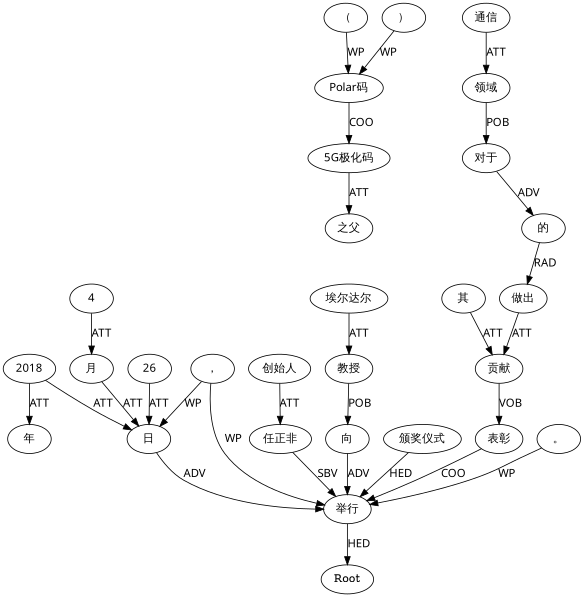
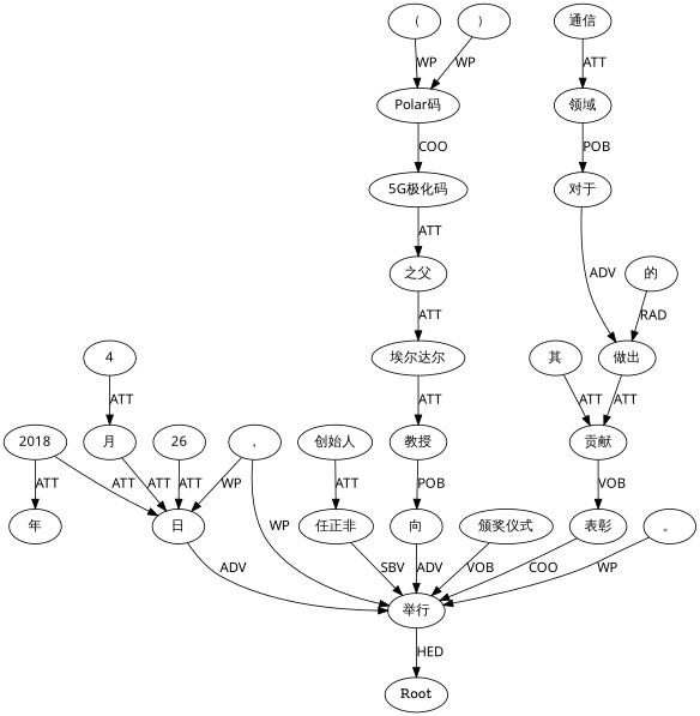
  digraph {
    node [fontname=SimHei]
    edge [fontname=SimHei]
    2018
    "年"
    "日"
    "举行"
    n5 [label=4]
    "月"
    26
    Root [fontname=""]
    "，"
    "创始人"
    "任正非"
    "向"
    "5G极化码"
    "之父"
    "埃尔达尔"
    "（"
    "Polar码"
    "）"
    "教授"
    "颁奖仪式"
    "表彰"
    "其"
    "贡献"
    "对于"
    "做出"
    "通信"
    "领域"
    "的"
    "。"
    2018 -> "年" [label=ATT]
    2018 -> "日" [label=ATT]
    "日" -> "举行" [label=ADV]
    "举行" -> Root [label=HED]
    n5 -> "月" [label=ATT]
    "月" -> "日" [label=ATT]
    26 -> "日" [label=ATT]
    "，" -> "日" [label=WP]
    "，" -> "举行" [label=WP]
    "创始人" -> "任正非" [label=ATT]
    "任正非" -> "举行" [label=SBV]
    "向" -> "举行" [label=ADV]
    "5G极化码" -> "之父" [label=ATT]
+   "之父" -> "埃尔达尔" [label=ATT]
    "埃尔达尔" -> "教授" [label=ATT]
    "（" -> "Polar码" [label=WP]
    "Polar码" -> "5G极化码" [label=COO]
    "）" -> "Polar码" [label=WP]
    "教授" -> "向" [label=POB]
-   "颁奖仪式" -> "举行" [label=HED]
+   "颁奖仪式" -> "举行" [label=VOB]
    "表彰" -> "举行" [label=COO]
    "其" -> "贡献" [label=ATT]
    "贡献" -> "表彰" [label=VOB]
-   "对于" -> "的" [label=ADV]
+   "对于" -> "做出" [label=ADV]
    "做出" -> "贡献" [label=ATT]
    "通信" -> "领域" [label=ATT]
    "领域" -> "对于" [label=POB]
    "的" -> "做出" [label=RAD]
    "。" -> "举行" [label=WP]
  }
